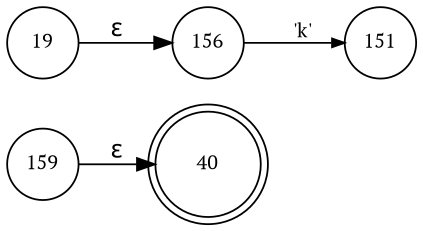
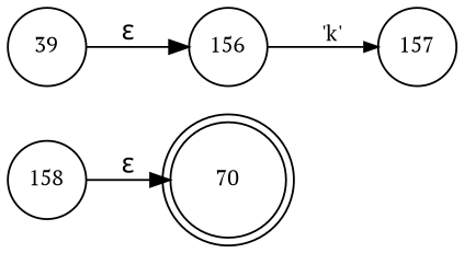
  digraph {
    fontname="PT Serif"
    rankdir=LR
    node [fixedsize=true fontname="PT Serif" fontsize=11 shape=circle peripheries=1]
    edge [fontname="PT Serif"]
-   n1 [label=40 shape=doublecircle width=.6 peripheries=""]
-   n2 [label=19 width=.55]
+   n1 [label=70 shape=doublecircle width=.6 peripheries=""]
+   n2 [label=39 width=.55]
    n3 [label=156 width=.55]
-   n4 [label=151 width=.55]
-   n5 [label=159 width=.55]
+   n4 [label=157 width=.55]
+   n5 [label=158 width=.55]
    n2 -> n3 [label="&epsilon;"]
    n3 -> n4 [arrowhead=normal arrowsize=.7 fontsize=11 label="'k'"]
    n5 -> n1 [label="&epsilon;"]
  }
